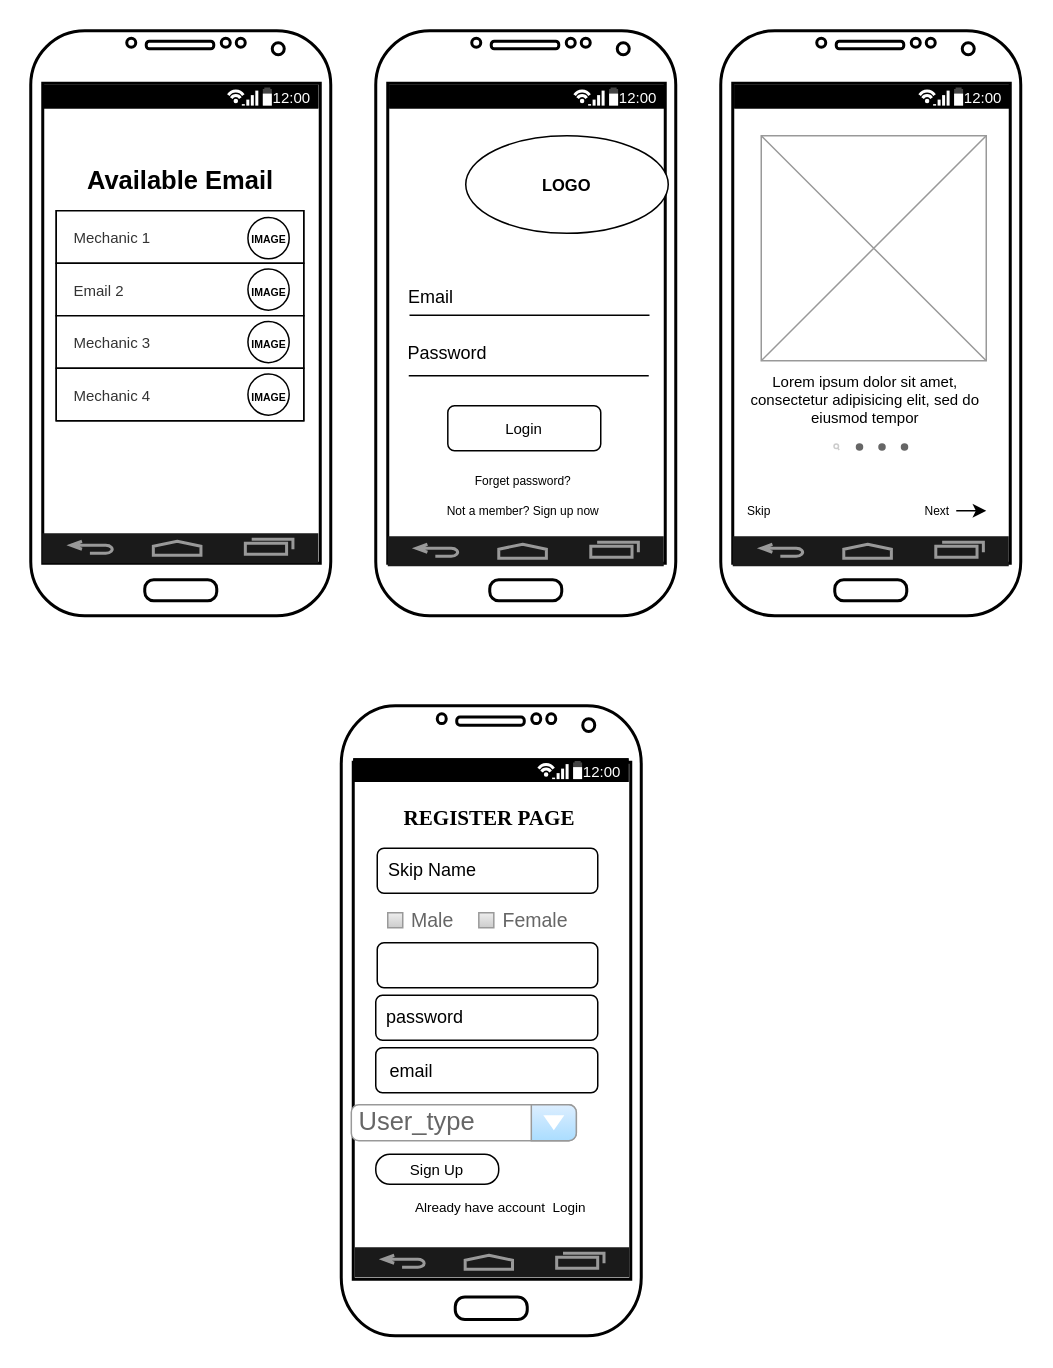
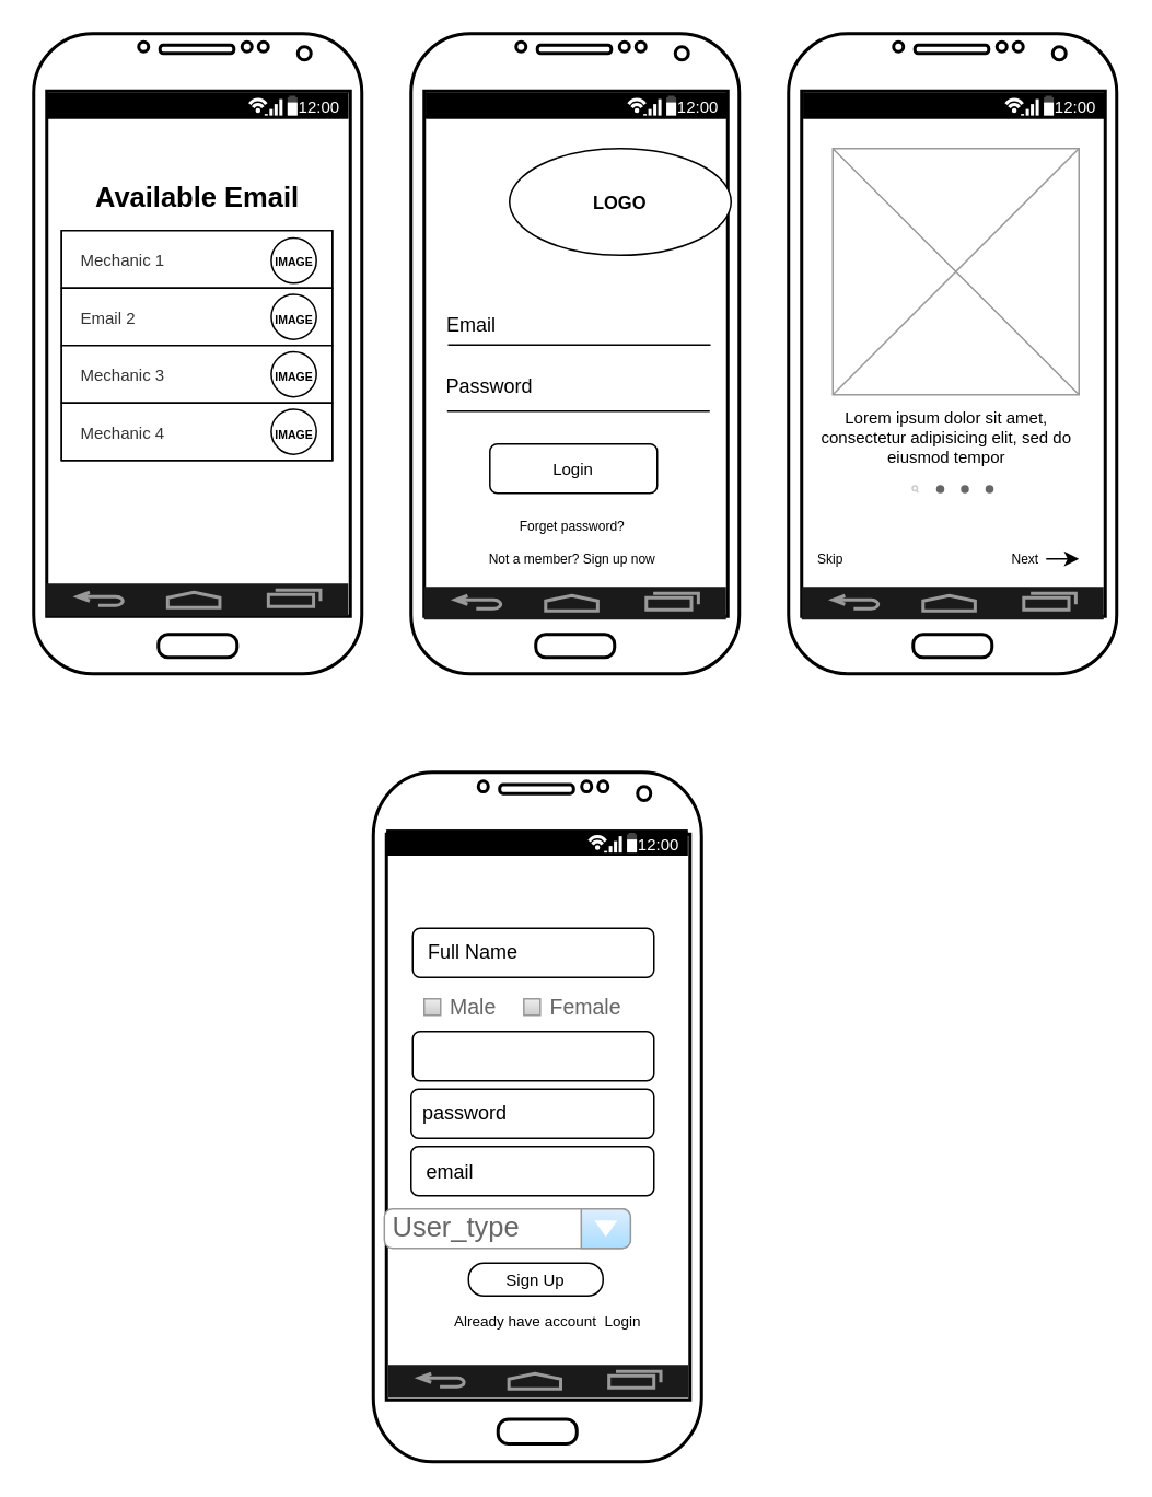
  <mxCell id="0" />
  <mxCell id="1" parent="0" />
  <mxCell id="2" value="" style="verticalLabelPosition=bottom;verticalAlign=top;html=1;shadow=0;strokeWidth=2;shape=mxgraph.android.phone2;" parent="1" vertex="1"><mxGeometry x="250" y="20" width="200" height="390" as="geometry" /></mxCell>
  <mxCell id="3" value="" style="strokeWidth=1;html=1;shadow=0;dashed=0;shape=mxgraph.android.statusBar;align=center;fillColor=#000000;strokeColor=#ffffff;fontColor=#ffffff;fontSize=10;" parent="1" vertex="1"><mxGeometry x="259" y="56" width="183.57" height="15.825" as="geometry" /></mxCell>
  <mxCell id="4" value="" style="verticalLabelPosition=bottom;verticalAlign=top;html=1;shadow=0;dashed=0;strokeWidth=2;shape=mxgraph.android.navigation_bar_1;fillColor=#1A1A1A;strokeColor=#999999;" parent="1" vertex="1"><mxGeometry x="258" y="357" width="184" height="20" as="geometry" /></mxCell>
  <mxCell id="5" value="Login" style="rounded=1;html=1;shadow=0;dashed=0;whiteSpace=wrap;fontSize=10;align=center;" parent="1" vertex="1"><mxGeometry x="298.04" y="270" width="101.96" height="30" as="geometry" /></mxCell>
  <mxCell id="6" value="Email" style="text;html=1;strokeColor=none;fillColor=none;align=center;verticalAlign=middle;whiteSpace=wrap;rounded=0;" parent="1" vertex="1"><mxGeometry x="267" y="188" width="40" height="20" as="geometry" /></mxCell>
  <mxCell id="7" value="Password" style="text;html=1;strokeColor=none;fillColor=none;align=center;verticalAlign=middle;whiteSpace=wrap;rounded=0;" parent="1" vertex="1"><mxGeometry x="277.71" y="225" width="40" height="20" as="geometry" /></mxCell>
  <mxCell id="8" value="Forget password?" style="text;html=1;strokeColor=none;fillColor=none;align=center;verticalAlign=middle;whiteSpace=wrap;rounded=0;fontSize=8;" parent="1" vertex="1"><mxGeometry x="289.37" y="310" width="119.29" height="20" as="geometry" /></mxCell>
  <mxCell id="9" value="" style="endArrow=none;html=1;fontSize=8;" parent="1" edge="1"><mxGeometry width="50" height="50" relative="1" as="geometry"><mxPoint x="432" y="250" as="sourcePoint" /><mxPoint x="272" y="250" as="targetPoint" /></mxGeometry></mxCell>
  <mxCell id="10" value="" style="endArrow=none;html=1;fontSize=8;" parent="1" edge="1"><mxGeometry width="50" height="50" relative="1" as="geometry"><mxPoint x="432.5" y="209.66" as="sourcePoint" /><mxPoint x="272.5" y="209.66" as="targetPoint" /></mxGeometry></mxCell>
  <mxCell id="11" value="LOGO" style="ellipse;whiteSpace=wrap;html=1;aspect=fixed;strokeColor=#000000;fontSize=11;fontStyle=1" parent="1" vertex="1"><mxGeometry x="310" y="90" width="135" height="65" as="geometry" /></mxCell>
  <mxCell id="12" value="Not a member? Sign up now" style="text;html=1;strokeColor=none;fillColor=none;align=center;verticalAlign=middle;whiteSpace=wrap;rounded=0;fontSize=8;" parent="1" vertex="1"><mxGeometry x="289.37" y="330" width="119.29" height="20" as="geometry" /></mxCell>
  <mxCell id="13" value="" style="verticalLabelPosition=bottom;verticalAlign=top;html=1;shadow=0;strokeWidth=2;shape=mxgraph.android.phone2;" parent="1" vertex="1"><mxGeometry x="20" y="20" width="200" height="390" as="geometry" /></mxCell>
  <mxCell id="14" value="&lt;h1 style=&quot;font-size: 17px&quot;&gt;Available Email&lt;/h1&gt;" style="text;html=1;strokeColor=none;fillColor=none;spacing=5;spacingTop=-20;whiteSpace=wrap;overflow=hidden;rounded=0;fontSize=17;align=center;labelBorderColor=none;verticalAlign=top;" parent="1" vertex="1"><mxGeometry x="34.81" y="110" width="169.79" height="30" as="geometry" /></mxCell>
  <mxCell id="15" value="" style="strokeWidth=1;html=1;shadow=0;dashed=0;shape=mxgraph.android.rrect;rSize=0;fontSize=25;align=center;fontStyle=1" parent="1" vertex="1"><mxGeometry x="37" y="140" width="165" height="140" as="geometry" /></mxCell>
  <mxCell id="16" value="&lt;font style=&quot;font-size: 10px&quot;&gt;Mechanic 1&lt;/font&gt;" style="strokeColor=inherit;fillColor=inherit;gradientColor=inherit;strokeWidth=1;html=1;shadow=0;dashed=0;shape=mxgraph.android.rrect;rSize=0;align=left;spacingLeft=10;fontSize=8;fontColor=#333333;" parent="15" vertex="1"><mxGeometry width="165" height="35" as="geometry" /></mxCell>
  <mxCell id="17" value="&lt;font style=&quot;font-size: 10px&quot;&gt;Email&amp;nbsp;2&lt;/font&gt;" style="strokeColor=inherit;fillColor=inherit;gradientColor=inherit;strokeWidth=1;html=1;shadow=0;dashed=0;shape=mxgraph.android.rrect;rSize=0;align=left;spacingLeft=10;fontSize=8;fontColor=#333333;" parent="15" vertex="1"><mxGeometry y="35" width="165" height="35" as="geometry" /></mxCell>
  <mxCell id="18" value="&lt;font style=&quot;font-size: 10px&quot;&gt;Mechanic&amp;nbsp;3&lt;/font&gt;" style="strokeColor=inherit;fillColor=inherit;gradientColor=inherit;strokeWidth=1;html=1;shadow=0;dashed=0;shape=mxgraph.android.rrect;rSize=0;align=left;spacingLeft=10;fontSize=8;fontColor=#333333;" parent="15" vertex="1"><mxGeometry y="70" width="165" height="35" as="geometry" /></mxCell>
  <mxCell id="19" value="&lt;font style=&quot;font-size: 10px&quot;&gt;Mechanic&amp;nbsp;4&lt;/font&gt;" style="strokeColor=inherit;fillColor=inherit;gradientColor=inherit;strokeWidth=1;html=1;shadow=0;dashed=0;shape=mxgraph.android.rrect;rSize=0;align=left;spacingLeft=10;fontSize=8;fontColor=#333333;" parent="15" vertex="1"><mxGeometry y="105" width="165" height="35" as="geometry" /></mxCell>
  <mxCell id="20" value="&lt;font style=&quot;font-size: 7px&quot;&gt;IMAGE&lt;/font&gt;" style="ellipse;whiteSpace=wrap;html=1;aspect=fixed;strokeColor=#000000;fontSize=11;fontStyle=1" parent="15" vertex="1"><mxGeometry x="127.79" y="4.5" width="27.5" height="27.5" as="geometry" /></mxCell>
  <mxCell id="21" value="&lt;font style=&quot;font-size: 7px&quot;&gt;IMAGE&lt;/font&gt;" style="ellipse;whiteSpace=wrap;html=1;aspect=fixed;strokeColor=#000000;fontSize=11;fontStyle=1" parent="15" vertex="1"><mxGeometry x="127.79" y="38.75" width="27.5" height="27.5" as="geometry" /></mxCell>
  <mxCell id="22" value="&lt;font style=&quot;font-size: 7px&quot;&gt;IMAGE&lt;/font&gt;" style="ellipse;whiteSpace=wrap;html=1;aspect=fixed;strokeColor=#000000;fontSize=11;fontStyle=1" parent="15" vertex="1"><mxGeometry x="127.79" y="73.75" width="27.5" height="27.5" as="geometry" /></mxCell>
  <mxCell id="23" value="&lt;font style=&quot;font-size: 7px&quot;&gt;IMAGE&lt;/font&gt;" style="ellipse;whiteSpace=wrap;html=1;aspect=fixed;strokeColor=#000000;fontSize=11;fontStyle=1" parent="15" vertex="1"><mxGeometry x="127.79" y="108.75" width="27.5" height="27.5" as="geometry" /></mxCell>
  <mxCell id="24" value="" style="verticalLabelPosition=bottom;verticalAlign=top;html=1;shadow=0;strokeWidth=2;shape=mxgraph.android.phone2;" parent="1" vertex="1"><mxGeometry x="480" y="20" width="200" height="390" as="geometry" /></mxCell>
  <mxCell id="25" value="" style="strokeWidth=1;html=1;shadow=0;dashed=0;shape=mxgraph.android.statusBar;align=center;fillColor=#000000;strokeColor=#ffffff;fontColor=#ffffff;fontSize=10;" parent="1" vertex="1"><mxGeometry x="489" y="56" width="183.57" height="15.825" as="geometry" /></mxCell>
  <mxCell id="26" value="" style="verticalLabelPosition=bottom;verticalAlign=top;html=1;shadow=0;dashed=0;strokeWidth=2;shape=mxgraph.android.navigation_bar_1;fillColor=#1A1A1A;strokeColor=#999999;" parent="1" vertex="1"><mxGeometry x="488" y="357" width="184" height="20" as="geometry" /></mxCell>
  <mxCell id="27" value="" style="verticalLabelPosition=bottom;verticalAlign=top;html=1;shadow=0;dashed=0;strokeWidth=2;shape=mxgraph.android.navigation_bar_1;fillColor=#1A1A1A;strokeColor=#999999;" parent="1" vertex="1"><mxGeometry x="27.71" y="355" width="184" height="20" as="geometry" /></mxCell>
  <mxCell id="28" value="" style="strokeWidth=1;html=1;shadow=0;dashed=0;shape=mxgraph.android.statusBar;align=center;fillColor=#000000;strokeColor=#ffffff;fontColor=#ffffff;fontSize=10;" parent="1" vertex="1"><mxGeometry x="28.14" y="56" width="183.57" height="15.825" as="geometry" /></mxCell>
  <mxCell id="29" value="" style="verticalLabelPosition=bottom;shadow=0;dashed=0;align=center;html=1;verticalAlign=top;strokeWidth=1;shape=mxgraph.mockup.graphics.simpleIcon;strokeColor=#999999;" parent="1" vertex="1"><mxGeometry x="507" y="90" width="150" height="150" as="geometry" /></mxCell>
  <mxCell id="30" value="" style="verticalLabelPosition=bottom;verticalAlign=top;html=1;shadow=0;dashed=0;strokeWidth=1;shape=mxgraph.ios.iHomePageControl;fillColor=#666666;strokeColor=#cccccc;" parent="1" vertex="1"><mxGeometry x="555" y="295" width="50" height="5" as="geometry" /></mxCell>
  <mxCell id="31" value="Next&amp;nbsp;" style="text;html=1;strokeColor=none;fillColor=none;align=right;verticalAlign=middle;whiteSpace=wrap;rounded=0;fontSize=8;" parent="1" vertex="1"><mxGeometry x="585.71" y="330" width="51.29" height="20" as="geometry" /></mxCell>
  <mxCell id="32" value="Skip" style="text;html=1;strokeColor=none;fillColor=none;align=left;verticalAlign=middle;whiteSpace=wrap;rounded=0;fontSize=8;" parent="1" vertex="1"><mxGeometry x="495.71" y="330" width="51.29" height="20" as="geometry" /></mxCell>
  <mxCell id="33" value="Lorem ipsum dolor sit amet, consectetur adipisicing elit, sed do eiusmod tempor" style="text;spacingTop=-5;whiteSpace=wrap;html=1;align=center;fontSize=10;fontFamily=Helvetica;fillColor=none;strokeColor=none;" parent="1" vertex="1"><mxGeometry x="495.71" y="246.82" width="161.29" height="33.18" as="geometry" /></mxCell>
  <mxCell id="34" value="" style="endArrow=classic;html=1;fontSize=10;" parent="1" edge="1"><mxGeometry width="50" height="50" relative="1" as="geometry"><mxPoint x="637" y="339.96" as="sourcePoint" /><mxPoint x="657" y="340" as="targetPoint" /></mxGeometry></mxCell>
  <mxCell id="35" value="" style="verticalLabelPosition=bottom;verticalAlign=top;html=1;shadow=0;strokeWidth=2;shape=mxgraph.android.phone2;" vertex="1" parent="1"><mxGeometry x="227" y="470" width="200" height="420" as="geometry" /></mxCell>
  <mxCell id="36" value="" style="verticalLabelPosition=bottom;verticalAlign=top;html=1;shadow=0;dashed=0;strokeWidth=2;shape=mxgraph.android.navigation_bar_1;fillColor=#1A1A1A;strokeColor=#999999;" vertex="1" parent="1"><mxGeometry x="236" y="831" width="183" height="20" as="geometry" /></mxCell>
  <mxCell id="37" value="" style="strokeWidth=1;html=1;shadow=0;dashed=0;shape=mxgraph.android.statusBar;align=center;fillColor=#000000;strokeColor=#ffffff;fontColor=#ffffff;fontSize=10;" vertex="1" parent="1"><mxGeometry x="235" y="505" width="183.57" height="15.825" as="geometry" /></mxCell>
- <mxCell id="38" value="&lt;h3&gt;&lt;font face=&quot;Times New Roman&quot;&gt;REGISTER PAGE&lt;/font&gt;&lt;/h3&gt;" style="text;html=1;strokeColor=none;fillColor=none;align=center;verticalAlign=middle;whiteSpace=wrap;rounded=0;" vertex="1" parent="1"><mxGeometry x="261" y="535" width="130" height="20" as="geometry" /></mxCell>
  <mxCell id="39" value="" style="rounded=1;whiteSpace=wrap;html=1;" vertex="1" parent="1"><mxGeometry x="251" y="565" width="147" height="30" as="geometry" /></mxCell>
- <mxCell id="40" value="Skip Name" style="text;html=1;strokeColor=none;fillColor=none;align=center;verticalAlign=middle;whiteSpace=wrap;rounded=0;" vertex="1" parent="1"><mxGeometry x="248" y="570" width="80" height="20" as="geometry" /></mxCell>
+ <mxCell id="40" value="Full Name" style="text;html=1;strokeColor=none;fillColor=none;align=center;verticalAlign=middle;whiteSpace=wrap;rounded=0;" vertex="1" parent="1"><mxGeometry x="248" y="570" width="80" height="20" as="geometry" /></mxCell>
  <mxCell id="41" value="&lt;br&gt;" style="rounded=1;whiteSpace=wrap;html=1;" vertex="1" parent="1"><mxGeometry x="251" y="628" width="147" height="30" as="geometry" /></mxCell>
  <mxCell id="42" value="&lt;br&gt;" style="rounded=1;whiteSpace=wrap;html=1;" vertex="1" parent="1"><mxGeometry x="250" y="663" width="148" height="30" as="geometry" /></mxCell>
  <mxCell id="43" value="password" style="text;html=1;strokeColor=none;fillColor=none;align=center;verticalAlign=middle;whiteSpace=wrap;rounded=0;" vertex="1" parent="1"><mxGeometry x="243" y="668" width="80" height="20" as="geometry" /></mxCell>
  <mxCell id="44" value="" style="rounded=1;whiteSpace=wrap;html=1;" vertex="1" parent="1"><mxGeometry x="250" y="698" width="148" height="30" as="geometry" /></mxCell>
  <mxCell id="45" value="email" style="text;html=1;strokeColor=none;fillColor=none;align=center;verticalAlign=middle;whiteSpace=wrap;rounded=0;" vertex="1" parent="1"><mxGeometry x="234" y="704" width="80" height="20" as="geometry" /></mxCell>
  <mxCell id="46" value="Male" style="strokeWidth=1;shadow=0;dashed=0;align=center;html=1;shape=mxgraph.mockup.forms.rrect;rSize=0;fillColor=#eeeeee;strokeColor=#999999;gradientColor=#cccccc;align=left;spacingLeft=4;fontSize=13;fontColor=#666666;labelPosition=right;" vertex="1" parent="1"><mxGeometry x="258" y="608" width="10" height="10" as="geometry" /></mxCell>
  <mxCell id="47" value="Female" style="strokeWidth=1;shadow=0;dashed=0;align=center;html=1;shape=mxgraph.mockup.forms.rrect;rSize=0;fillColor=#eeeeee;strokeColor=#999999;gradientColor=#cccccc;align=left;spacingLeft=4;fontSize=13;fontColor=#666666;labelPosition=right;" vertex="1" parent="1"><mxGeometry x="318.71" y="608" width="10" height="10" as="geometry" /></mxCell>
  <mxCell id="48" value="User_type" style="strokeWidth=1;shadow=0;dashed=0;align=center;html=1;shape=mxgraph.mockup.forms.comboBox;strokeColor=#999999;fillColor=#ddeeff;align=left;fillColor2=#aaddff;mainText=;fontColor=#666666;fontSize=17;spacingLeft=3;" vertex="1" parent="1"><mxGeometry x="233.71" y="736" width="150" height="24" as="geometry" /></mxCell>
- <mxCell id="49" value="Sign Up" style="rounded=1;html=1;shadow=0;dashed=0;whiteSpace=wrap;fontSize=10;align=center;arcSize=47;" vertex="1" parent="1"><mxGeometry x="250.02" y="769" width="81.96" height="20" as="geometry" /></mxCell>
+ <mxCell id="49" value="Sign Up" style="rounded=1;html=1;shadow=0;dashed=0;whiteSpace=wrap;fontSize=10;align=center;arcSize=47;" vertex="1" parent="1"><mxGeometry x="285.02" y="769" width="81.96" height="20" as="geometry" /></mxCell>
  <mxCell id="50" value="Already have account&amp;nbsp; Login" style="text;html=1;strokeColor=none;fillColor=none;align=center;verticalAlign=middle;rounded=0;fontSize=9;" vertex="1" parent="1"><mxGeometry x="245.71" y="795" width="175.29" height="20" as="geometry" /></mxCell>
